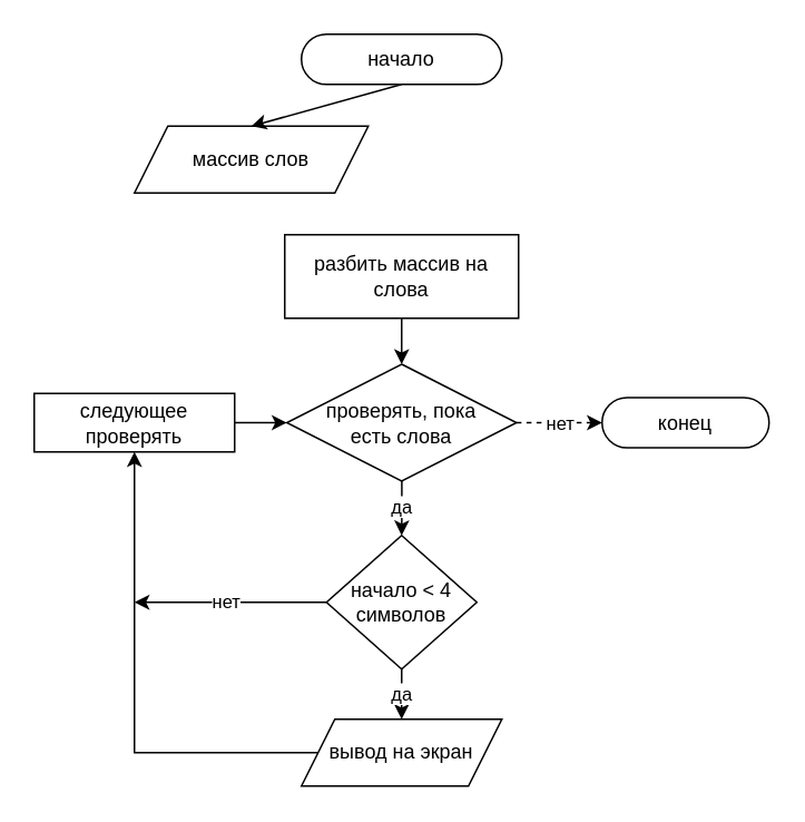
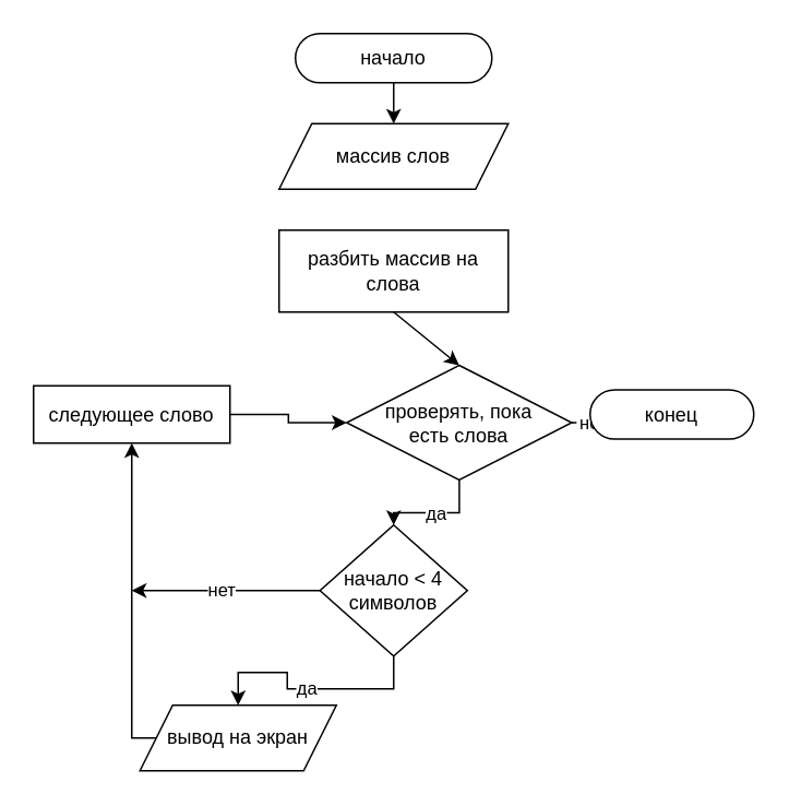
  <mxCell id="0" />
  <mxCell id="1" parent="0" />
  <mxCell id="2" value="начало" style="rounded=1;whiteSpace=wrap;html=1;arcSize=50;" vertex="1" parent="1"><mxGeometry x="180" y="20" width="120" height="30" as="geometry" /></mxCell>
  <mxCell id="3" style="edgeStyle=orthogonalEdgeStyle;rounded=0;orthogonalLoop=1;jettySize=auto;html=1;exitX=0.5;exitY=1;exitDx=0;exitDy=0;" edge="1" parent="1" source="2" target="2"><mxGeometry relative="1" as="geometry" /></mxCell>
- <mxCell id="4" value="массив слов" style="shape=parallelogram;perimeter=parallelogramPerimeter;whiteSpace=wrap;html=1;fixedSize=1;" vertex="1" parent="1"><mxGeometry x="80" y="75" width="140" height="40" as="geometry" /></mxCell>
+ <mxCell id="4" value="массив слов" style="shape=parallelogram;perimeter=parallelogramPerimeter;whiteSpace=wrap;html=1;fixedSize=1;" vertex="1" parent="1"><mxGeometry x="170" y="75" width="140" height="40" as="geometry" /></mxCell>
  <mxCell id="5" value="разбить массив на слова" style="rounded=0;whiteSpace=wrap;html=1;" vertex="1" parent="1"><mxGeometry x="170" y="140" width="140" height="50" as="geometry" /></mxCell>
  <mxCell id="6" value="да" style="edgeStyle=orthogonalEdgeStyle;rounded=0;orthogonalLoop=1;jettySize=auto;html=1;" edge="1" parent="1" source="8" target="11"><mxGeometry relative="1" as="geometry" /></mxCell>
  <mxCell id="7" value="нет" style="edgeStyle=orthogonalEdgeStyle;rounded=0;orthogonalLoop=1;jettySize=auto;html=1;dashed=1;" edge="1" parent="1" source="8" target="16"><mxGeometry relative="1" as="geometry" /></mxCell>
- <mxCell id="8" value="проверять, пока &lt;br&gt;есть слова" style="rhombus;whiteSpace=wrap;html=1;" vertex="1" parent="1"><mxGeometry x="171.25" y="217.5" width="137.5" height="70" as="geometry" /></mxCell>
+ <mxCell id="8" value="проверять, пока &lt;br&gt;есть слова" style="rhombus;whiteSpace=wrap;html=1;" vertex="1" parent="1"><mxGeometry x="211.25" y="222.5" width="137.5" height="70" as="geometry" /></mxCell>
  <mxCell id="9" value="да" style="edgeStyle=orthogonalEdgeStyle;rounded=0;orthogonalLoop=1;jettySize=auto;html=1;" edge="1" parent="1" source="11" target="15"><mxGeometry relative="1" as="geometry" /></mxCell>
  <mxCell id="10" value="нет" style="edgeStyle=orthogonalEdgeStyle;rounded=0;orthogonalLoop=1;jettySize=auto;html=1;" edge="1" parent="1" source="11"><mxGeometry x="0.048" relative="1" as="geometry"><mxPoint x="80" y="360" as="targetPoint" /><mxPoint as="offset" /></mxGeometry></mxCell>
  <mxCell id="11" value="начало &amp;lt; 4 символов" style="rhombus;whiteSpace=wrap;html=1;" vertex="1" parent="1"><mxGeometry x="195" y="320" width="90" height="80" as="geometry" /></mxCell>
  <mxCell id="12" value="" style="endArrow=classic;html=1;rounded=0;exitX=0.5;exitY=1;exitDx=0;exitDy=0;entryX=0.5;entryY=0;entryDx=0;entryDy=0;" edge="1" parent="1" source="2" target="4"><mxGeometry width="50" height="50" relative="1" as="geometry"><mxPoint x="310" y="240" as="sourcePoint" /><mxPoint x="360" y="190" as="targetPoint" /></mxGeometry></mxCell>
  <mxCell id="13" value="" style="endArrow=classic;html=1;rounded=0;exitX=0.5;exitY=1;exitDx=0;exitDy=0;entryX=0.5;entryY=0;entryDx=0;entryDy=0;" edge="1" parent="1" source="5" target="8"><mxGeometry width="50" height="50" relative="1" as="geometry"><mxPoint x="310" y="240" as="sourcePoint" /><mxPoint x="360" y="190" as="targetPoint" /></mxGeometry></mxCell>
  <mxCell id="14" style="edgeStyle=orthogonalEdgeStyle;rounded=0;orthogonalLoop=1;jettySize=auto;html=1;exitX=0;exitY=0.5;exitDx=0;exitDy=0;entryX=0.5;entryY=1;entryDx=0;entryDy=0;" edge="1" parent="1" source="15" target="18"><mxGeometry relative="1" as="geometry"><Array as="points"><mxPoint x="80" y="450" /><mxPoint x="80" y="270" /></Array></mxGeometry></mxCell>
- <mxCell id="15" value="вывод на экран" style="shape=parallelogram;perimeter=parallelogramPerimeter;whiteSpace=wrap;html=1;fixedSize=1;" vertex="1" parent="1"><mxGeometry x="180" y="430" width="120" height="40" as="geometry" /></mxCell>
+ <mxCell id="15" value="вывод на экран" style="shape=parallelogram;perimeter=parallelogramPerimeter;whiteSpace=wrap;html=1;fixedSize=1;" vertex="1" parent="1"><mxGeometry x="85" y="430" width="120" height="40" as="geometry" /></mxCell>
  <mxCell id="16" value="конец" style="rounded=1;whiteSpace=wrap;html=1;arcSize=50;" vertex="1" parent="1"><mxGeometry x="360" y="237.5" width="100" height="30" as="geometry" /></mxCell>
  <mxCell id="17" value="" style="edgeStyle=orthogonalEdgeStyle;rounded=0;orthogonalLoop=1;jettySize=auto;html=1;" edge="1" parent="1" source="18" target="8"><mxGeometry relative="1" as="geometry" /></mxCell>
- <mxCell id="18" value="следующее проверять" style="rounded=0;whiteSpace=wrap;html=1;" vertex="1" parent="1"><mxGeometry x="20" y="235" width="120" height="35" as="geometry" /></mxCell>
+ <mxCell id="18" value="следующее слово" style="rounded=0;whiteSpace=wrap;html=1;" vertex="1" parent="1"><mxGeometry x="20" y="235" width="120" height="35" as="geometry" /></mxCell>
